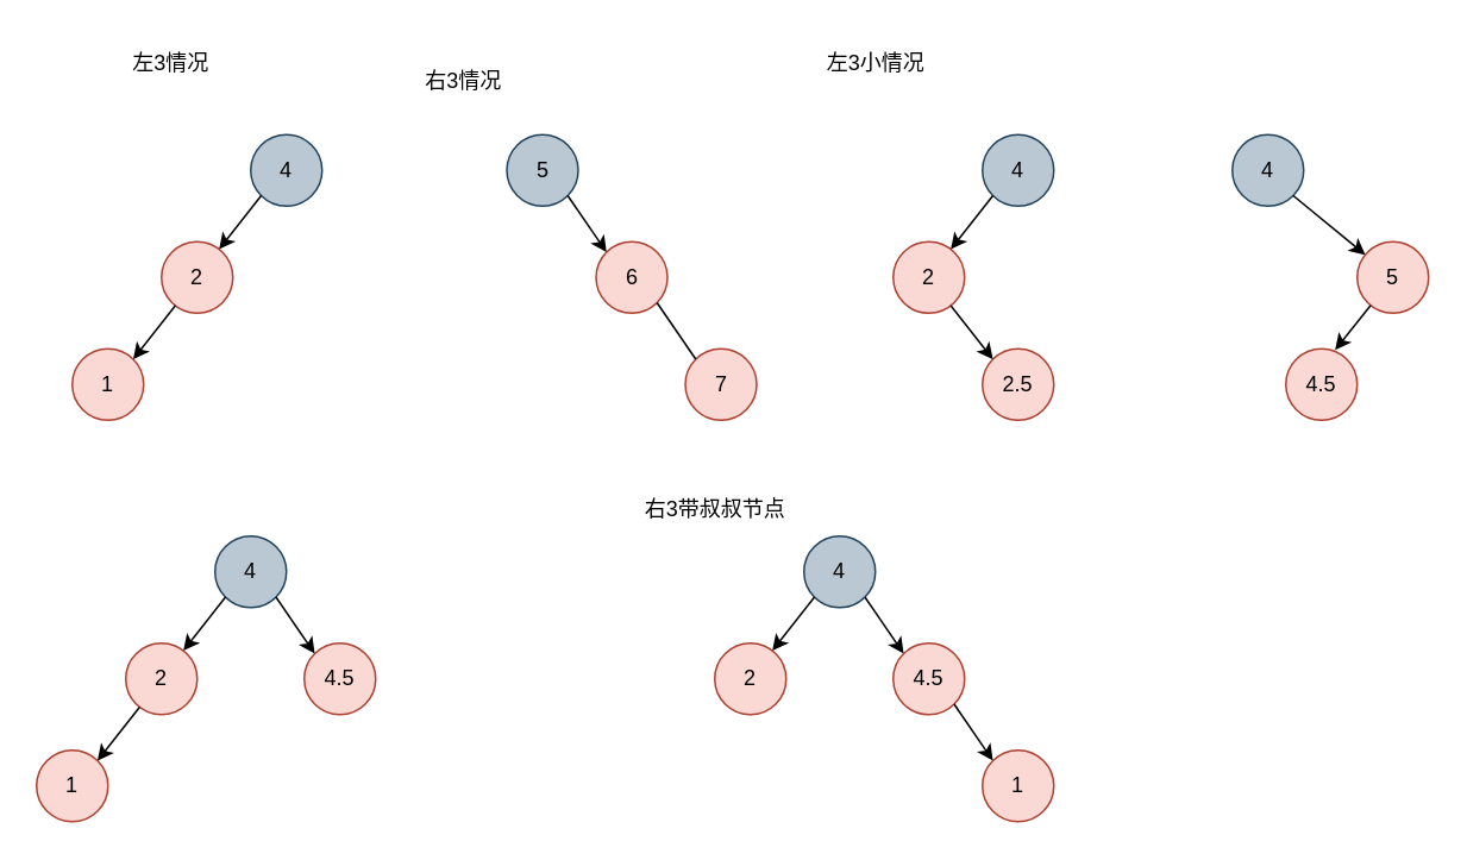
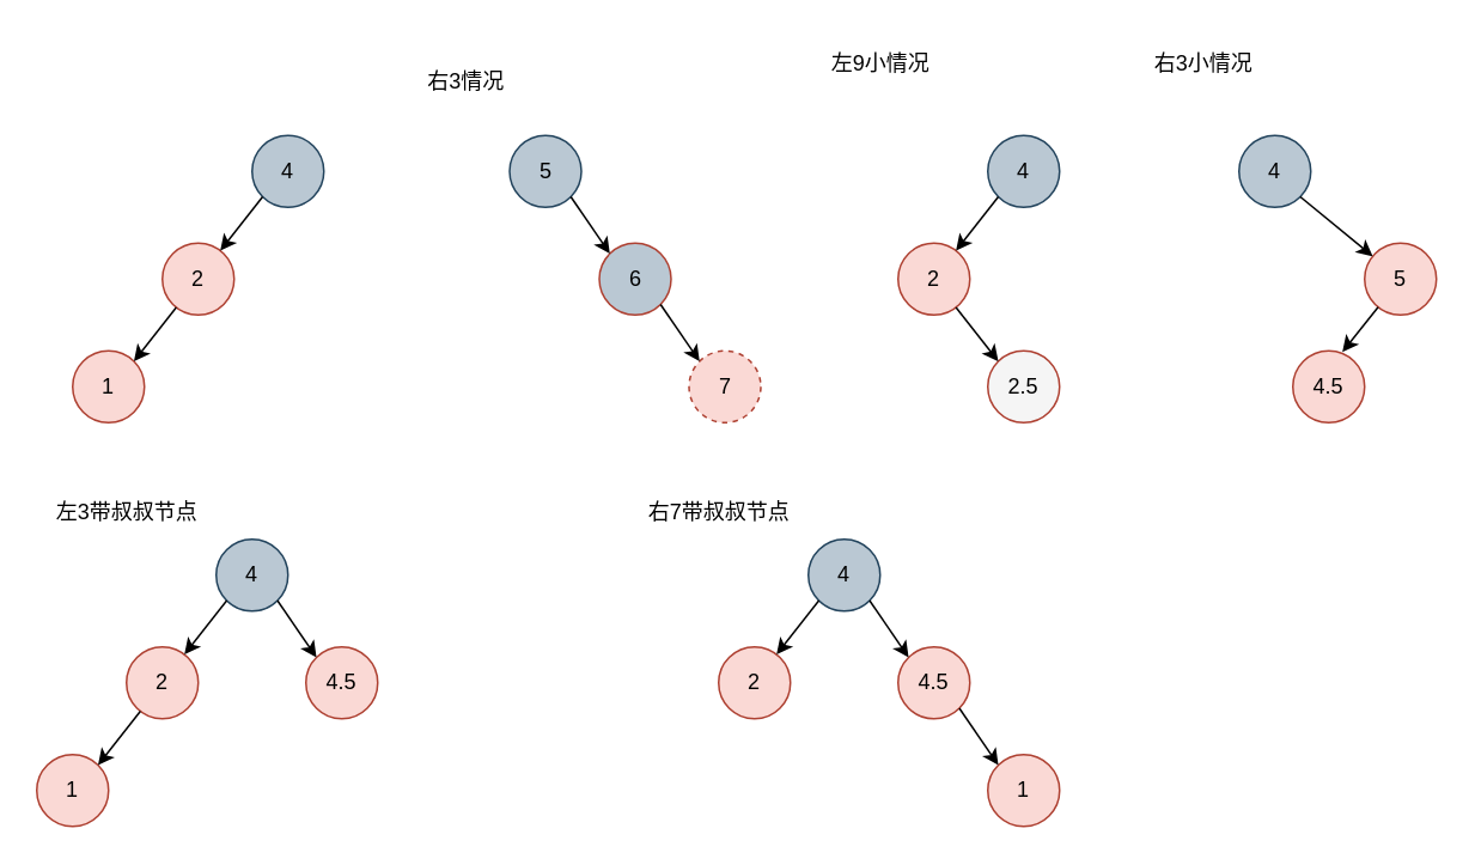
  <mxCell id="0" />
  <mxCell id="1" parent="0" />
  <mxCell id="2" value="4" style="ellipse;whiteSpace=wrap;html=1;aspect=fixed;fillColor=#bac8d3;strokeColor=#23445d;" vertex="1" parent="1"><mxGeometry x="140" y="75" width="40" height="40" as="geometry" /></mxCell>
  <mxCell id="3" value="2" style="ellipse;whiteSpace=wrap;html=1;aspect=fixed;fillColor=#fad9d5;strokeColor=#ae4132;" vertex="1" parent="1"><mxGeometry x="90" y="135" width="40" height="40" as="geometry" /></mxCell>
  <mxCell id="4" value="1" style="ellipse;whiteSpace=wrap;html=1;aspect=fixed;fillColor=#fad9d5;strokeColor=#ae4132;" vertex="1" parent="1"><mxGeometry x="40" y="195" width="40" height="40" as="geometry" /></mxCell>
  <mxCell id="5" value="" style="endArrow=classic;html=1;rounded=0;exitX=0;exitY=1;exitDx=0;exitDy=0;" edge="1" parent="1" source="2" target="3"><mxGeometry width="50" height="50" relative="1" as="geometry"><mxPoint x="140" y="125" as="sourcePoint" /><mxPoint x="150" y="195" as="targetPoint" /></mxGeometry></mxCell>
  <mxCell id="6" value="" style="endArrow=classic;html=1;rounded=0;entryX=1;entryY=0;entryDx=0;entryDy=0;" edge="1" parent="1" source="3" target="4"><mxGeometry width="50" height="50" relative="1" as="geometry"><mxPoint x="160" y="235" as="sourcePoint" /><mxPoint x="132" y="149" as="targetPoint" /></mxGeometry></mxCell>
- <mxCell id="7" value="左3情况" style="text;html=1;align=center;verticalAlign=middle;resizable=0;points=[];autosize=1;strokeColor=none;fillColor=none;" vertex="1" parent="1"><mxGeometry x="60" y="20" width="70" height="30" as="geometry" /></mxCell>
  <mxCell id="8" value="右3情况" style="text;html=1;align=center;verticalAlign=middle;resizable=0;points=[];autosize=1;strokeColor=none;fillColor=none;" vertex="1" parent="1"><mxGeometry x="223.5" y="30" width="70" height="30" as="geometry" /></mxCell>
  <mxCell id="9" value="5" style="ellipse;whiteSpace=wrap;html=1;aspect=fixed;fillColor=#bac8d3;strokeColor=#23445d;" vertex="1" parent="1"><mxGeometry x="283.5" y="75" width="40" height="40" as="geometry" /></mxCell>
- <mxCell id="10" value="7" style="ellipse;whiteSpace=wrap;html=1;aspect=fixed;fillColor=#fad9d5;strokeColor=#ae4132;" vertex="1" parent="1"><mxGeometry x="383.5" y="195" width="40" height="40" as="geometry" /></mxCell>
- <mxCell id="11" value="6" style="ellipse;whiteSpace=wrap;html=1;aspect=fixed;fillColor=#fad9d5;strokeColor=#ae4132;" vertex="1" parent="1"><mxGeometry x="333.5" y="135" width="40" height="40" as="geometry" /></mxCell>
+ <mxCell id="10" value="7" style="ellipse;whiteSpace=wrap;html=1;aspect=fixed;fillColor=#fad9d5;strokeColor=#ae4132;dashed=1;" vertex="1" parent="1"><mxGeometry x="383.5" y="195" width="40" height="40" as="geometry" /></mxCell>
+ <mxCell id="11" value="6" style="ellipse;whiteSpace=wrap;html=1;aspect=fixed;fillColor=#bac8d3;strokeColor=#ae4132;" vertex="1" parent="1"><mxGeometry x="333.5" y="135" width="40" height="40" as="geometry" /></mxCell>
  <mxCell id="12" value="" style="endArrow=classic;html=1;rounded=0;entryX=0;entryY=0;entryDx=0;entryDy=0;exitX=1;exitY=1;exitDx=0;exitDy=0;" edge="1" parent="1" source="9" target="11"><mxGeometry width="50" height="50" relative="1" as="geometry"><mxPoint x="308.5" y="110" as="sourcePoint" /><mxPoint x="80.5" y="139" as="targetPoint" /></mxGeometry></mxCell>
- <mxCell id="13" value="" style="endArrow=none;html=1;rounded=0;entryX=0;entryY=0;entryDx=0;entryDy=0;exitX=1;exitY=1;exitDx=0;exitDy=0;" edge="1" parent="1" source="11" target="10"><mxGeometry width="50" height="50" relative="1" as="geometry"><mxPoint x="268.5" y="230" as="sourcePoint" /><mxPoint x="318.5" y="180" as="targetPoint" /></mxGeometry></mxCell>
+ <mxCell id="13" value="" style="endArrow=classic;html=1;rounded=0;entryX=0;entryY=0;entryDx=0;entryDy=0;exitX=1;exitY=1;exitDx=0;exitDy=0;" edge="1" parent="1" source="11" target="10"><mxGeometry width="50" height="50" relative="1" as="geometry"><mxPoint x="268.5" y="230" as="sourcePoint" /><mxPoint x="318.5" y="180" as="targetPoint" /></mxGeometry></mxCell>
+ <mxCell id="14" value="左3带叔叔节点" style="text;html=1;align=center;verticalAlign=middle;resizable=0;points=[];autosize=1;strokeColor=none;fillColor=none;" vertex="1" parent="1"><mxGeometry x="20" y="270" width="100" height="30" as="geometry" /></mxCell>
  <mxCell id="15" value="4" style="ellipse;whiteSpace=wrap;html=1;aspect=fixed;fillColor=#bac8d3;strokeColor=#23445d;" vertex="1" parent="1"><mxGeometry x="120" y="300" width="40" height="40" as="geometry" /></mxCell>
  <mxCell id="16" value="2" style="ellipse;whiteSpace=wrap;html=1;aspect=fixed;fillColor=#fad9d5;strokeColor=#ae4132;" vertex="1" parent="1"><mxGeometry x="70" y="360" width="40" height="40" as="geometry" /></mxCell>
  <mxCell id="17" value="1" style="ellipse;whiteSpace=wrap;html=1;aspect=fixed;fillColor=#fad9d5;strokeColor=#ae4132;" vertex="1" parent="1"><mxGeometry x="20" y="420" width="40" height="40" as="geometry" /></mxCell>
  <mxCell id="18" value="" style="endArrow=classic;html=1;rounded=0;exitX=0;exitY=1;exitDx=0;exitDy=0;" edge="1" parent="1" source="15" target="16"><mxGeometry width="50" height="50" relative="1" as="geometry"><mxPoint x="120" y="350" as="sourcePoint" /><mxPoint x="130" y="420" as="targetPoint" /></mxGeometry></mxCell>
  <mxCell id="19" value="" style="endArrow=classic;html=1;rounded=0;entryX=1;entryY=0;entryDx=0;entryDy=0;" edge="1" parent="1" source="16" target="17"><mxGeometry width="50" height="50" relative="1" as="geometry"><mxPoint x="140" y="460" as="sourcePoint" /><mxPoint x="112" y="374" as="targetPoint" /></mxGeometry></mxCell>
  <mxCell id="20" value="4.5" style="ellipse;whiteSpace=wrap;html=1;aspect=fixed;fillColor=#fad9d5;strokeColor=#ae4132;" vertex="1" parent="1"><mxGeometry x="170" y="360" width="40" height="40" as="geometry" /></mxCell>
  <mxCell id="21" value="" style="endArrow=classic;html=1;rounded=0;exitX=1;exitY=1;exitDx=0;exitDy=0;entryX=0;entryY=0;entryDx=0;entryDy=0;" edge="1" parent="1" source="15" target="20"><mxGeometry width="50" height="50" relative="1" as="geometry"><mxPoint x="350" y="370" as="sourcePoint" /><mxPoint x="400" y="320" as="targetPoint" /></mxGeometry></mxCell>
- <mxCell id="22" value="右3带叔叔节点" style="text;html=1;align=center;verticalAlign=middle;resizable=0;points=[];autosize=1;strokeColor=none;fillColor=none;" vertex="1" parent="1"><mxGeometry x="350" y="270" width="100" height="30" as="geometry" /></mxCell>
+ <mxCell id="22" value="右7带叔叔节点" style="text;html=1;align=center;verticalAlign=middle;resizable=0;points=[];autosize=1;strokeColor=none;fillColor=none;" vertex="1" parent="1"><mxGeometry x="350" y="270" width="100" height="30" as="geometry" /></mxCell>
  <mxCell id="23" value="4" style="ellipse;whiteSpace=wrap;html=1;aspect=fixed;fillColor=#bac8d3;strokeColor=#23445d;" vertex="1" parent="1"><mxGeometry x="450" y="300" width="40" height="40" as="geometry" /></mxCell>
  <mxCell id="24" value="2" style="ellipse;whiteSpace=wrap;html=1;aspect=fixed;fillColor=#fad9d5;strokeColor=#ae4132;" vertex="1" parent="1"><mxGeometry x="400" y="360" width="40" height="40" as="geometry" /></mxCell>
  <mxCell id="25" value="1" style="ellipse;whiteSpace=wrap;html=1;aspect=fixed;fillColor=#fad9d5;strokeColor=#ae4132;" vertex="1" parent="1"><mxGeometry x="550" y="420" width="40" height="40" as="geometry" /></mxCell>
  <mxCell id="26" value="" style="endArrow=classic;html=1;rounded=0;exitX=0;exitY=1;exitDx=0;exitDy=0;" edge="1" parent="1" source="23" target="24"><mxGeometry width="50" height="50" relative="1" as="geometry"><mxPoint x="450" y="350" as="sourcePoint" /><mxPoint x="460" y="420" as="targetPoint" /></mxGeometry></mxCell>
  <mxCell id="27" value="4.5" style="ellipse;whiteSpace=wrap;html=1;aspect=fixed;fillColor=#fad9d5;strokeColor=#ae4132;" vertex="1" parent="1"><mxGeometry x="500" y="360" width="40" height="40" as="geometry" /></mxCell>
  <mxCell id="28" value="" style="endArrow=classic;html=1;rounded=0;exitX=1;exitY=1;exitDx=0;exitDy=0;entryX=0;entryY=0;entryDx=0;entryDy=0;" edge="1" parent="1" source="23" target="27"><mxGeometry width="50" height="50" relative="1" as="geometry"><mxPoint x="680" y="370" as="sourcePoint" /><mxPoint x="730" y="320" as="targetPoint" /></mxGeometry></mxCell>
  <mxCell id="29" value="" style="endArrow=classic;html=1;rounded=0;entryX=0;entryY=0;entryDx=0;entryDy=0;exitX=1;exitY=1;exitDx=0;exitDy=0;" edge="1" parent="1" source="27" target="25"><mxGeometry width="50" height="50" relative="1" as="geometry"><mxPoint x="350" y="370" as="sourcePoint" /><mxPoint x="400" y="320" as="targetPoint" /></mxGeometry></mxCell>
  <mxCell id="30" value="4" style="ellipse;whiteSpace=wrap;html=1;aspect=fixed;fillColor=#bac8d3;strokeColor=#23445d;" vertex="1" parent="1"><mxGeometry x="550" y="75" width="40" height="40" as="geometry" /></mxCell>
  <mxCell id="31" value="2" style="ellipse;whiteSpace=wrap;html=1;aspect=fixed;fillColor=#fad9d5;strokeColor=#ae4132;" vertex="1" parent="1"><mxGeometry x="500" y="135" width="40" height="40" as="geometry" /></mxCell>
- <mxCell id="32" value="2.5" style="ellipse;whiteSpace=wrap;html=1;aspect=fixed;fillColor=#fad9d5;strokeColor=#ae4132;" vertex="1" parent="1"><mxGeometry x="550" y="195" width="40" height="40" as="geometry" /></mxCell>
+ <mxCell id="32" value="2.5" style="ellipse;whiteSpace=wrap;html=1;aspect=fixed;fillColor=#f5f5f5;strokeColor=#ae4132;" vertex="1" parent="1"><mxGeometry x="550" y="195" width="40" height="40" as="geometry" /></mxCell>
  <mxCell id="33" value="" style="endArrow=classic;html=1;rounded=0;exitX=0;exitY=1;exitDx=0;exitDy=0;" edge="1" parent="1" source="30" target="31"><mxGeometry width="50" height="50" relative="1" as="geometry"><mxPoint x="550" y="125" as="sourcePoint" /><mxPoint x="560" y="195" as="targetPoint" /></mxGeometry></mxCell>
  <mxCell id="34" value="" style="endArrow=classic;html=1;rounded=0;entryX=0;entryY=0;entryDx=0;entryDy=0;" edge="1" parent="1" source="31" target="32"><mxGeometry width="50" height="50" relative="1" as="geometry"><mxPoint x="570" y="235" as="sourcePoint" /><mxPoint x="542" y="149" as="targetPoint" /></mxGeometry></mxCell>
- <mxCell id="35" value="左3小情况" style="text;html=1;align=center;verticalAlign=middle;resizable=0;points=[];autosize=1;strokeColor=none;fillColor=none;" vertex="1" parent="1"><mxGeometry x="450" y="20" width="80" height="30" as="geometry" /></mxCell>
+ <mxCell id="35" value="左9小情况" style="text;html=1;align=center;verticalAlign=middle;resizable=0;points=[];autosize=1;strokeColor=none;fillColor=none;" vertex="1" parent="1"><mxGeometry x="450" y="20" width="80" height="30" as="geometry" /></mxCell>
  <mxCell id="36" value="4" style="ellipse;whiteSpace=wrap;html=1;aspect=fixed;fillColor=#bac8d3;strokeColor=#23445d;" vertex="1" parent="1"><mxGeometry x="690" y="75" width="40" height="40" as="geometry" /></mxCell>
  <mxCell id="37" value="5" style="ellipse;whiteSpace=wrap;html=1;aspect=fixed;fillColor=#fad9d5;strokeColor=#ae4132;" vertex="1" parent="1"><mxGeometry x="760" y="135" width="40" height="40" as="geometry" /></mxCell>
  <mxCell id="38" value="4.5" style="ellipse;whiteSpace=wrap;html=1;aspect=fixed;fillColor=#fad9d5;strokeColor=#ae4132;" vertex="1" parent="1"><mxGeometry x="720" y="195" width="40" height="40" as="geometry" /></mxCell>
  <mxCell id="39" value="" style="endArrow=classic;html=1;rounded=0;exitX=1;exitY=1;exitDx=0;exitDy=0;" edge="1" parent="1" source="36" target="37"><mxGeometry width="50" height="50" relative="1" as="geometry"><mxPoint x="730" y="110" as="sourcePoint" /><mxPoint x="700" y="195" as="targetPoint" /></mxGeometry></mxCell>
  <mxCell id="40" value="" style="endArrow=classic;html=1;rounded=0;entryX=0.69;entryY=0.015;entryDx=0;entryDy=0;entryPerimeter=0;" edge="1" parent="1" source="37" target="38"><mxGeometry width="50" height="50" relative="1" as="geometry"><mxPoint x="710" y="235" as="sourcePoint" /><mxPoint x="682" y="149" as="targetPoint" /></mxGeometry></mxCell>
+ <mxCell id="41" value="右3小情况" style="text;html=1;align=center;verticalAlign=middle;resizable=0;points=[];autosize=1;strokeColor=none;fillColor=none;" vertex="1" parent="1"><mxGeometry x="630" y="20" width="80" height="30" as="geometry" /></mxCell>
